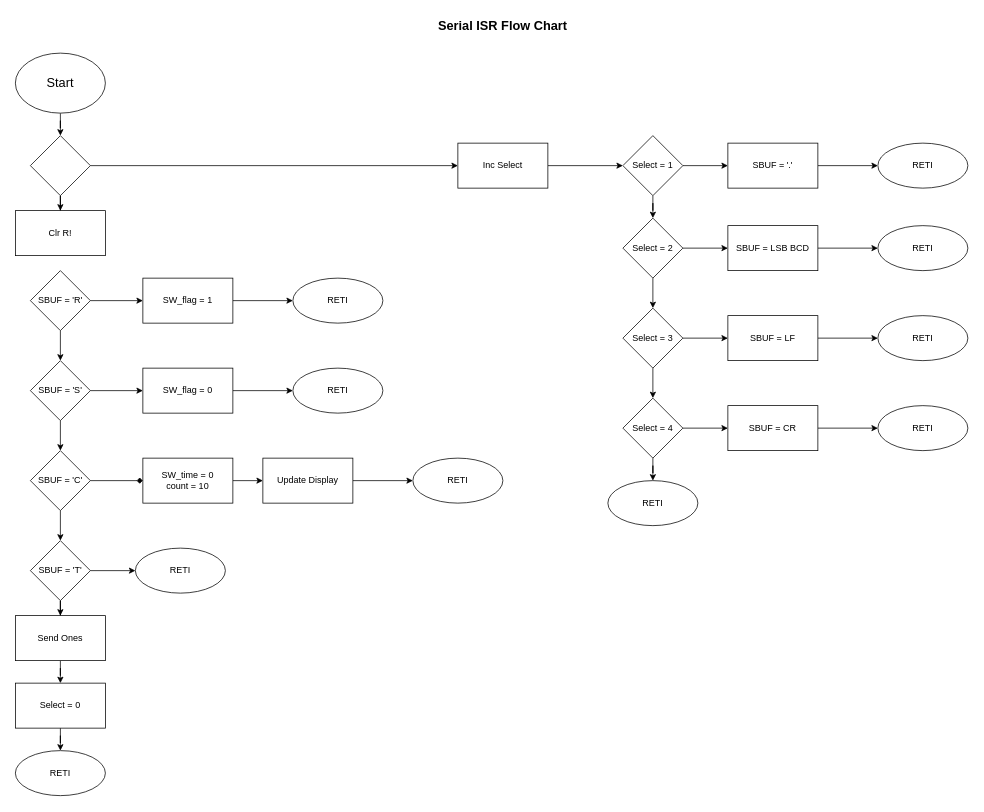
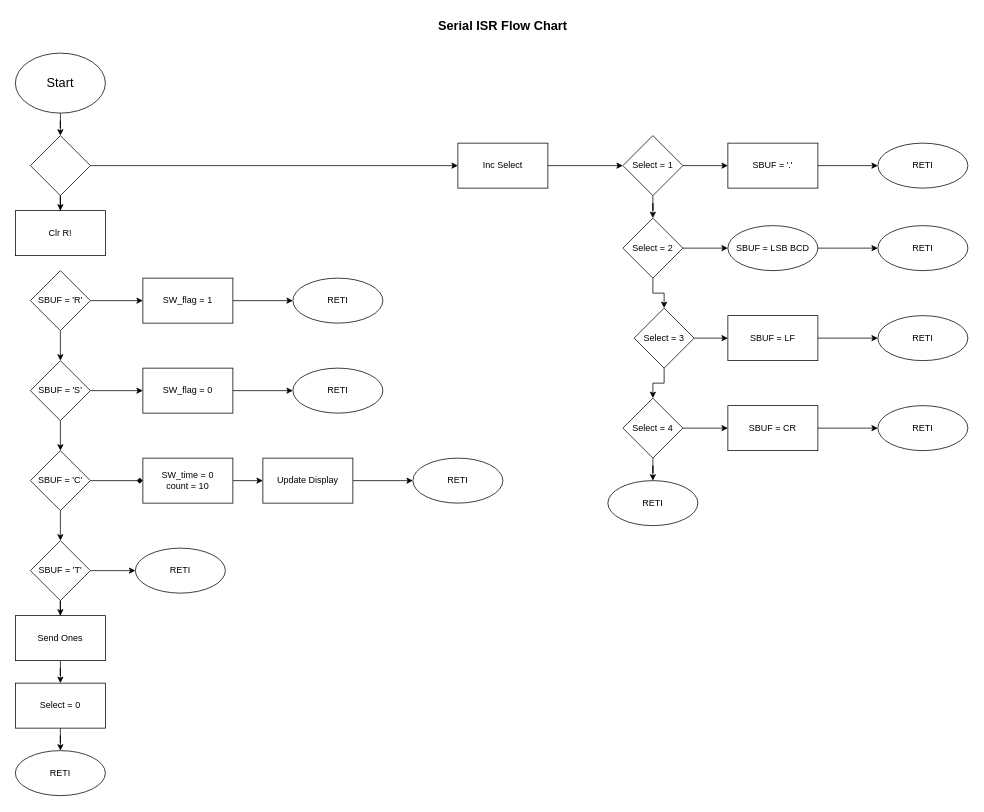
  <mxCell id="0" />
  <mxCell id="1" parent="0" />
  <mxCell id="2" value="" style="edgeStyle=orthogonalEdgeStyle;rounded=0;orthogonalLoop=1;jettySize=auto;html=1;" edge="1" parent="1" source="3" target="36"><mxGeometry relative="1" as="geometry" /></mxCell>
  <mxCell id="3" value="&lt;font style=&quot;font-size: 17px;&quot;&gt;Start&lt;/font&gt;" style="ellipse;whiteSpace=wrap;html=1;" vertex="1" parent="1"><mxGeometry x="20" y="70" width="120" height="80" as="geometry" /></mxCell>
  <mxCell id="4" value="" style="edgeStyle=orthogonalEdgeStyle;rounded=0;orthogonalLoop=1;jettySize=auto;html=1;fontSize=17;" edge="1" parent="1" source="6" target="8"><mxGeometry relative="1" as="geometry" /></mxCell>
  <mxCell id="5" value="" style="edgeStyle=orthogonalEdgeStyle;rounded=0;orthogonalLoop=1;jettySize=auto;html=1;fontSize=17;" edge="1" parent="1" source="6" target="11"><mxGeometry relative="1" as="geometry" /></mxCell>
  <mxCell id="6" value="SBUF = 'R'" style="rhombus;whiteSpace=wrap;html=1;" vertex="1" parent="1"><mxGeometry x="40" y="360" width="80" height="80" as="geometry" /></mxCell>
  <mxCell id="7" value="" style="edgeStyle=orthogonalEdgeStyle;rounded=0;orthogonalLoop=1;jettySize=auto;html=1;" edge="1" parent="1" source="8" target="15"><mxGeometry relative="1" as="geometry" /></mxCell>
  <mxCell id="8" value="SW_flag = 1" style="whiteSpace=wrap;html=1;" vertex="1" parent="1"><mxGeometry x="190" y="370" width="120" height="60" as="geometry" /></mxCell>
  <mxCell id="9" value="" style="edgeStyle=orthogonalEdgeStyle;rounded=0;orthogonalLoop=1;jettySize=auto;html=1;fontSize=17;" edge="1" parent="1" source="11" target="13"><mxGeometry relative="1" as="geometry" /></mxCell>
  <mxCell id="10" value="" style="edgeStyle=orthogonalEdgeStyle;rounded=0;orthogonalLoop=1;jettySize=auto;html=1;" edge="1" parent="1" source="11" target="21"><mxGeometry relative="1" as="geometry" /></mxCell>
  <mxCell id="11" value="SBUF = 'S'" style="rhombus;whiteSpace=wrap;html=1;" vertex="1" parent="1"><mxGeometry x="40" y="480" width="80" height="80" as="geometry" /></mxCell>
  <mxCell id="12" value="" style="edgeStyle=orthogonalEdgeStyle;rounded=0;orthogonalLoop=1;jettySize=auto;html=1;" edge="1" parent="1" source="13" target="16"><mxGeometry relative="1" as="geometry" /></mxCell>
  <mxCell id="13" value="SW_flag = 0" style="whiteSpace=wrap;html=1;" vertex="1" parent="1"><mxGeometry x="190" y="490" width="120" height="60" as="geometry" /></mxCell>
  <mxCell id="14" value="&lt;b&gt;Serial ISR Flow Chart&lt;/b&gt;" style="text;html=1;strokeColor=none;fillColor=none;align=center;verticalAlign=middle;whiteSpace=wrap;rounded=0;fontSize=17;" vertex="1" parent="1"><mxGeometry x="570" y="20" width="200" height="30" as="geometry" /></mxCell>
  <mxCell id="15" value="RETI" style="ellipse;whiteSpace=wrap;html=1;" vertex="1" parent="1"><mxGeometry x="390" y="370" width="120" height="60" as="geometry" /></mxCell>
  <mxCell id="16" value="RETI" style="ellipse;whiteSpace=wrap;html=1;" vertex="1" parent="1"><mxGeometry x="390" y="490" width="120" height="60" as="geometry" /></mxCell>
  <mxCell id="17" value="" style="edgeStyle=orthogonalEdgeStyle;rounded=0;orthogonalLoop=1;jettySize=auto;html=1;" edge="1" parent="1" source="18" target="26"><mxGeometry relative="1" as="geometry" /></mxCell>
  <mxCell id="18" value="SW_time = 0&lt;br&gt;count = 10" style="whiteSpace=wrap;html=1;" vertex="1" parent="1"><mxGeometry x="190" y="610" width="120" height="60" as="geometry" /></mxCell>
  <mxCell id="19" value="" style="edgeStyle=orthogonalEdgeStyle;rounded=0;orthogonalLoop=1;jettySize=auto;html=1;" edge="1" parent="1" source="21" target="24"><mxGeometry relative="1" as="geometry" /></mxCell>
  <mxCell id="20" style="edgeStyle=orthogonalEdgeStyle;rounded=0;orthogonalLoop=1;jettySize=auto;html=1;entryX=0;entryY=0.5;entryDx=0;entryDy=0;endArrow=diamond;" edge="1" parent="1" source="21" target="18"><mxGeometry relative="1" as="geometry" /></mxCell>
  <mxCell id="21" value="SBUF = 'C'" style="rhombus;whiteSpace=wrap;html=1;" vertex="1" parent="1"><mxGeometry x="40" y="600" width="80" height="80" as="geometry" /></mxCell>
  <mxCell id="22" value="" style="edgeStyle=orthogonalEdgeStyle;rounded=0;orthogonalLoop=1;jettySize=auto;html=1;" edge="1" parent="1" source="24" target="28"><mxGeometry relative="1" as="geometry" /></mxCell>
  <mxCell id="23" value="" style="edgeStyle=orthogonalEdgeStyle;rounded=0;orthogonalLoop=1;jettySize=auto;html=1;" edge="1" parent="1" source="24" target="30"><mxGeometry relative="1" as="geometry" /></mxCell>
  <mxCell id="24" value="SBUF = 'T'" style="rhombus;whiteSpace=wrap;html=1;" vertex="1" parent="1"><mxGeometry x="40" y="720" width="80" height="80" as="geometry" /></mxCell>
  <mxCell id="25" value="" style="edgeStyle=orthogonalEdgeStyle;rounded=0;orthogonalLoop=1;jettySize=auto;html=1;" edge="1" parent="1" source="26" target="27"><mxGeometry relative="1" as="geometry" /></mxCell>
  <mxCell id="26" value="Update Display" style="whiteSpace=wrap;html=1;" vertex="1" parent="1"><mxGeometry x="350" y="610" width="120" height="60" as="geometry" /></mxCell>
  <mxCell id="27" value="RETI" style="ellipse;whiteSpace=wrap;html=1;" vertex="1" parent="1"><mxGeometry x="550" y="610" width="120" height="60" as="geometry" /></mxCell>
  <mxCell id="28" value="RETI" style="ellipse;whiteSpace=wrap;html=1;" vertex="1" parent="1"><mxGeometry x="180" y="730" width="120" height="60" as="geometry" /></mxCell>
  <mxCell id="29" value="" style="edgeStyle=orthogonalEdgeStyle;rounded=0;orthogonalLoop=1;jettySize=auto;html=1;" edge="1" parent="1" source="30" target="32"><mxGeometry relative="1" as="geometry" /></mxCell>
  <mxCell id="30" value="Send Ones" style="whiteSpace=wrap;html=1;" vertex="1" parent="1"><mxGeometry x="20" y="820" width="120" height="60" as="geometry" /></mxCell>
  <mxCell id="31" value="" style="edgeStyle=orthogonalEdgeStyle;rounded=0;orthogonalLoop=1;jettySize=auto;html=1;" edge="1" parent="1" source="32" target="33"><mxGeometry relative="1" as="geometry" /></mxCell>
  <mxCell id="32" value="Select = 0" style="whiteSpace=wrap;html=1;" vertex="1" parent="1"><mxGeometry x="20" y="910" width="120" height="60" as="geometry" /></mxCell>
  <mxCell id="33" value="RETI" style="ellipse;whiteSpace=wrap;html=1;" vertex="1" parent="1"><mxGeometry x="20" y="1000" width="120" height="60" as="geometry" /></mxCell>
  <mxCell id="34" value="" style="edgeStyle=orthogonalEdgeStyle;rounded=0;orthogonalLoop=1;jettySize=auto;html=1;" edge="1" parent="1" source="36" target="37"><mxGeometry relative="1" as="geometry" /></mxCell>
  <mxCell id="35" value="" style="edgeStyle=orthogonalEdgeStyle;rounded=0;orthogonalLoop=1;jettySize=auto;html=1;" edge="1" parent="1" source="36" target="39"><mxGeometry relative="1" as="geometry" /></mxCell>
  <mxCell id="36" value="" style="rhombus;whiteSpace=wrap;html=1;" vertex="1" parent="1"><mxGeometry x="40" y="180" width="80" height="80" as="geometry" /></mxCell>
  <mxCell id="37" value="Clr R!" style="whiteSpace=wrap;html=1;" vertex="1" parent="1"><mxGeometry x="20" y="280" width="120" height="60" as="geometry" /></mxCell>
  <mxCell id="38" value="" style="edgeStyle=orthogonalEdgeStyle;rounded=0;orthogonalLoop=1;jettySize=auto;html=1;" edge="1" parent="1" source="39" target="42"><mxGeometry relative="1" as="geometry" /></mxCell>
  <mxCell id="39" value="Inc Select" style="whiteSpace=wrap;html=1;" vertex="1" parent="1"><mxGeometry x="610" y="190" width="120" height="60" as="geometry" /></mxCell>
  <mxCell id="40" value="" style="edgeStyle=orthogonalEdgeStyle;rounded=0;orthogonalLoop=1;jettySize=auto;html=1;" edge="1" parent="1" source="42" target="45"><mxGeometry relative="1" as="geometry" /></mxCell>
  <mxCell id="41" value="" style="edgeStyle=orthogonalEdgeStyle;rounded=0;orthogonalLoop=1;jettySize=auto;html=1;" edge="1" parent="1" source="42" target="53"><mxGeometry relative="1" as="geometry" /></mxCell>
  <mxCell id="42" value="Select = 1" style="rhombus;whiteSpace=wrap;html=1;" vertex="1" parent="1"><mxGeometry x="830" y="180" width="80" height="80" as="geometry" /></mxCell>
  <mxCell id="43" value="" style="edgeStyle=orthogonalEdgeStyle;rounded=0;orthogonalLoop=1;jettySize=auto;html=1;" edge="1" parent="1" source="45" target="48"><mxGeometry relative="1" as="geometry" /></mxCell>
  <mxCell id="44" style="edgeStyle=orthogonalEdgeStyle;rounded=0;orthogonalLoop=1;jettySize=auto;html=1;exitX=1;exitY=0.5;exitDx=0;exitDy=0;entryX=0;entryY=0.5;entryDx=0;entryDy=0;" edge="1" parent="1" source="45" target="56"><mxGeometry relative="1" as="geometry" /></mxCell>
  <mxCell id="45" value="Select = 2" style="rhombus;whiteSpace=wrap;html=1;" vertex="1" parent="1"><mxGeometry x="830" y="290" width="80" height="80" as="geometry" /></mxCell>
  <mxCell id="46" value="" style="edgeStyle=orthogonalEdgeStyle;rounded=0;orthogonalLoop=1;jettySize=auto;html=1;" edge="1" parent="1" source="48" target="51"><mxGeometry relative="1" as="geometry" /></mxCell>
  <mxCell id="47" style="edgeStyle=orthogonalEdgeStyle;rounded=0;orthogonalLoop=1;jettySize=auto;html=1;exitX=1;exitY=0.5;exitDx=0;exitDy=0;entryX=0;entryY=0.5;entryDx=0;entryDy=0;" edge="1" parent="1" source="48" target="59"><mxGeometry relative="1" as="geometry" /></mxCell>
- <mxCell id="48" value="Select = 3" style="rhombus;whiteSpace=wrap;html=1;" vertex="1" parent="1"><mxGeometry x="830" y="410" width="80" height="80" as="geometry" /></mxCell>
+ <mxCell id="48" value="Select = 3" style="rhombus;whiteSpace=wrap;html=1;" vertex="1" parent="1"><mxGeometry x="845" y="410" width="80" height="80" as="geometry" /></mxCell>
  <mxCell id="49" style="edgeStyle=orthogonalEdgeStyle;rounded=0;orthogonalLoop=1;jettySize=auto;html=1;exitX=1;exitY=0.5;exitDx=0;exitDy=0;entryX=0;entryY=0.5;entryDx=0;entryDy=0;" edge="1" parent="1" source="51" target="62"><mxGeometry relative="1" as="geometry" /></mxCell>
  <mxCell id="50" value="" style="edgeStyle=orthogonalEdgeStyle;rounded=0;orthogonalLoop=1;jettySize=auto;html=1;" edge="1" parent="1" source="51" target="64"><mxGeometry relative="1" as="geometry" /></mxCell>
  <mxCell id="51" value="Select = 4" style="rhombus;whiteSpace=wrap;html=1;" vertex="1" parent="1"><mxGeometry x="830" y="530" width="80" height="80" as="geometry" /></mxCell>
  <mxCell id="52" value="" style="edgeStyle=orthogonalEdgeStyle;rounded=0;orthogonalLoop=1;jettySize=auto;html=1;" edge="1" parent="1" source="53" target="54"><mxGeometry relative="1" as="geometry" /></mxCell>
  <mxCell id="53" value="SBUF = '.'" style="whiteSpace=wrap;html=1;" vertex="1" parent="1"><mxGeometry x="970" y="190" width="120" height="60" as="geometry" /></mxCell>
  <mxCell id="54" value="RETI" style="ellipse;whiteSpace=wrap;html=1;" vertex="1" parent="1"><mxGeometry x="1170" y="190" width="120" height="60" as="geometry" /></mxCell>
  <mxCell id="55" value="" style="edgeStyle=orthogonalEdgeStyle;rounded=0;orthogonalLoop=1;jettySize=auto;html=1;" edge="1" parent="1" source="56" target="57"><mxGeometry relative="1" as="geometry" /></mxCell>
- <mxCell id="56" value="SBUF = LSB BCD" style="whiteSpace=wrap;html=1;" vertex="1" parent="1"><mxGeometry x="970" y="300" width="120" height="60" as="geometry" /></mxCell>
+ <mxCell id="56" value="SBUF = LSB BCD" style="ellipse;whiteSpace=wrap;html=1;" vertex="1" parent="1"><mxGeometry x="970" y="300" width="120" height="60" as="geometry" /></mxCell>
  <mxCell id="57" value="RETI" style="ellipse;whiteSpace=wrap;html=1;" vertex="1" parent="1"><mxGeometry x="1170" y="300" width="120" height="60" as="geometry" /></mxCell>
  <mxCell id="58" value="" style="edgeStyle=orthogonalEdgeStyle;rounded=0;orthogonalLoop=1;jettySize=auto;html=1;" edge="1" parent="1" source="59" target="60"><mxGeometry relative="1" as="geometry" /></mxCell>
  <mxCell id="59" value="SBUF = LF" style="whiteSpace=wrap;html=1;" vertex="1" parent="1"><mxGeometry x="970" y="420" width="120" height="60" as="geometry" /></mxCell>
  <mxCell id="60" value="RETI" style="ellipse;whiteSpace=wrap;html=1;" vertex="1" parent="1"><mxGeometry x="1170" y="420" width="120" height="60" as="geometry" /></mxCell>
  <mxCell id="61" value="" style="edgeStyle=orthogonalEdgeStyle;rounded=0;orthogonalLoop=1;jettySize=auto;html=1;" edge="1" parent="1" source="62" target="63"><mxGeometry relative="1" as="geometry" /></mxCell>
  <mxCell id="62" value="SBUF = CR" style="whiteSpace=wrap;html=1;" vertex="1" parent="1"><mxGeometry x="970" y="540" width="120" height="60" as="geometry" /></mxCell>
  <mxCell id="63" value="RETI" style="ellipse;whiteSpace=wrap;html=1;" vertex="1" parent="1"><mxGeometry x="1170" y="540" width="120" height="60" as="geometry" /></mxCell>
  <mxCell id="64" value="RETI" style="ellipse;whiteSpace=wrap;html=1;" vertex="1" parent="1"><mxGeometry x="810" y="640" width="120" height="60" as="geometry" /></mxCell>
